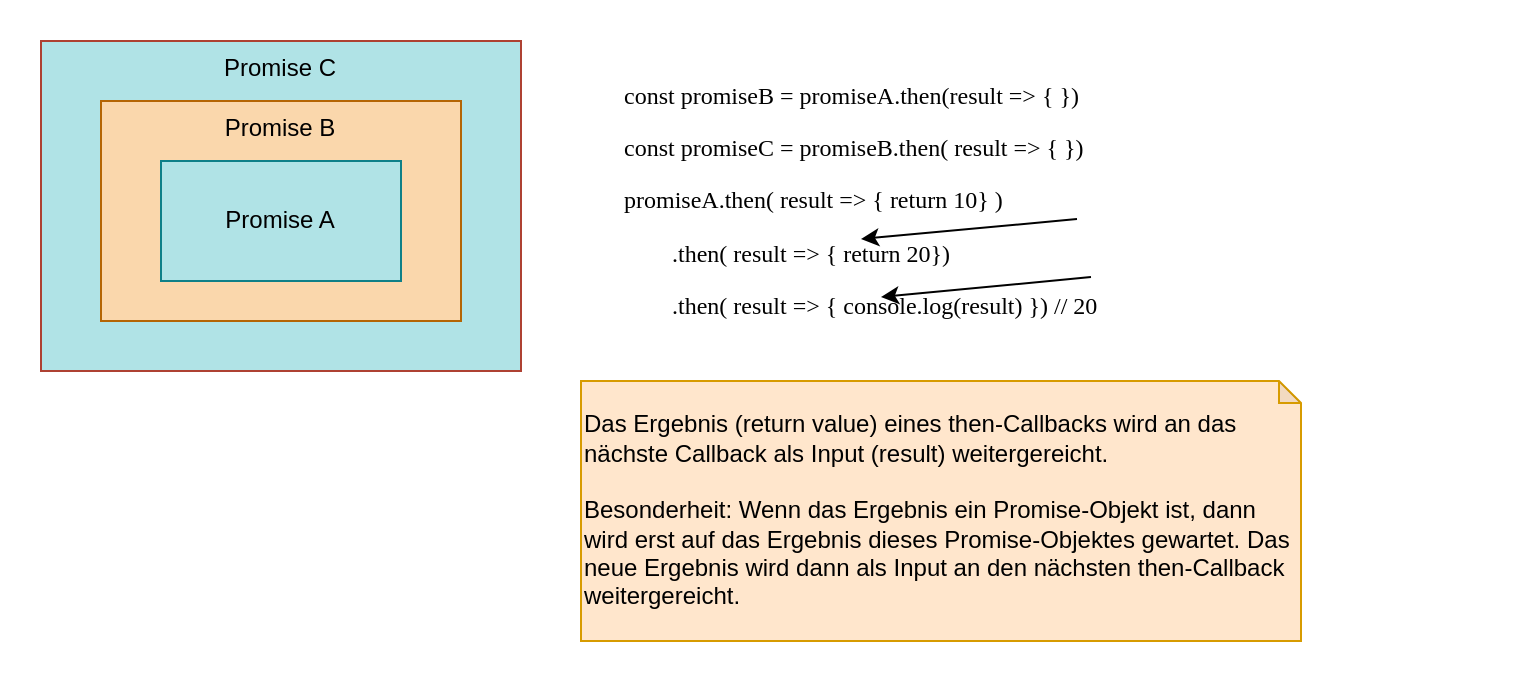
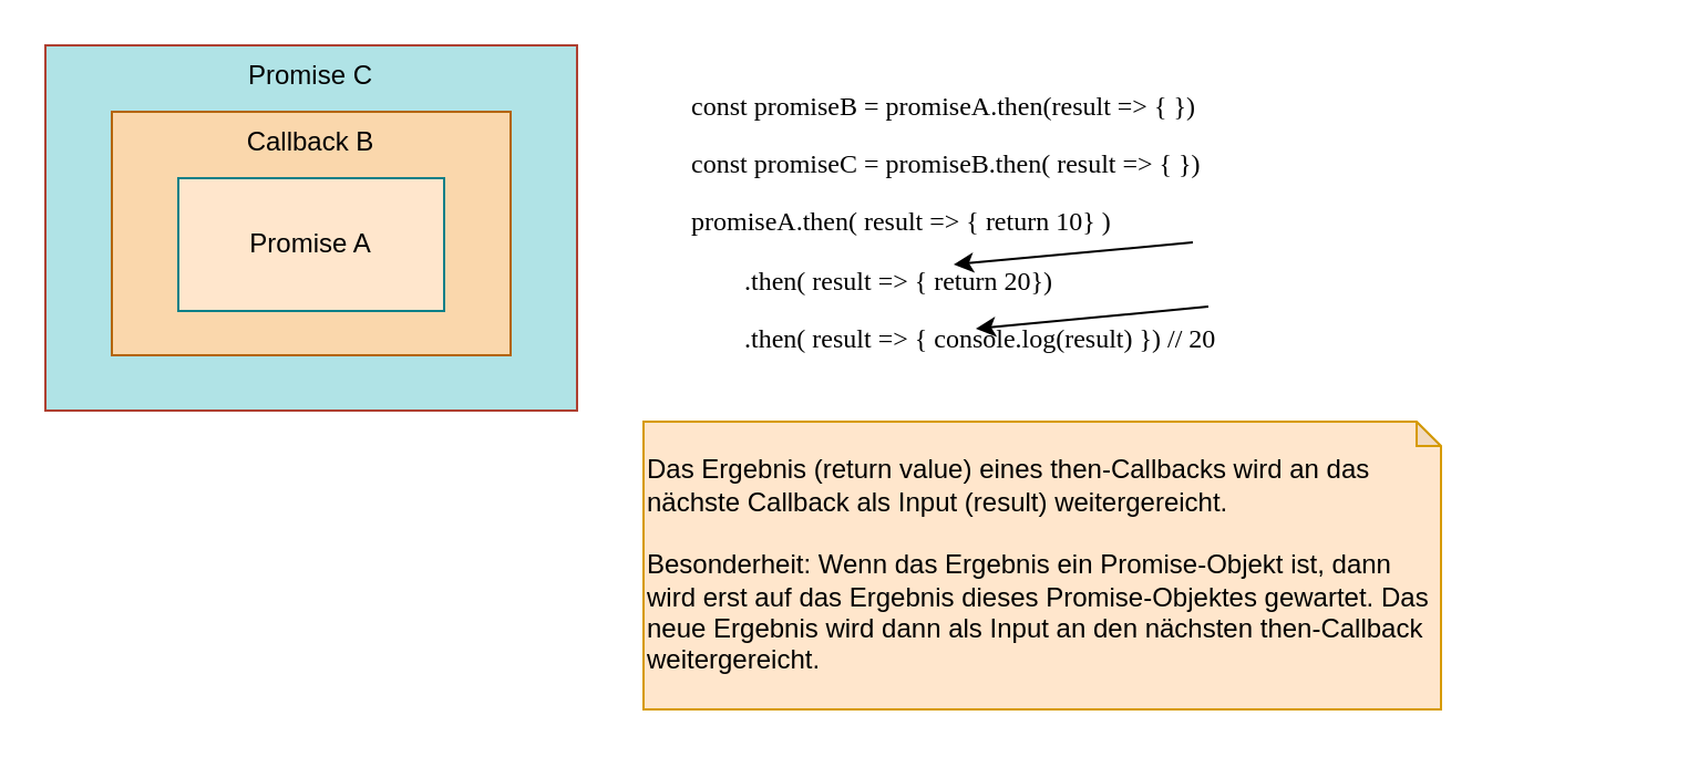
  <mxCell id="0" />
  <mxCell id="1" parent="0" />
  <mxCell id="2" value="Promise C" style="rounded=0;whiteSpace=wrap;html=1;verticalAlign=top;fillColor=#b0e3e6;strokeColor=#ae4132;" vertex="1" parent="1"><mxGeometry x="20" y="20" width="240" height="165" as="geometry" /></mxCell>
- <mxCell id="3" value="Promise B" style="rounded=0;whiteSpace=wrap;html=1;verticalAlign=top;fillColor=#fad7ac;strokeColor=#b46504;" vertex="1" parent="1"><mxGeometry x="50" y="50" width="180" height="110" as="geometry" /></mxCell>
- <mxCell id="4" value="Promise A" style="rounded=0;whiteSpace=wrap;html=1;fillColor=#b0e3e6;strokeColor=#0e8088;" vertex="1" parent="1"><mxGeometry x="80" y="80" width="120" height="60" as="geometry" /></mxCell>
+ <mxCell id="3" value="Callback B" style="rounded=0;whiteSpace=wrap;html=1;verticalAlign=top;fillColor=#fad7ac;strokeColor=#b46504;" vertex="1" parent="1"><mxGeometry x="50" y="50" width="180" height="110" as="geometry" /></mxCell>
+ <mxCell id="4" value="Promise A" style="rounded=0;whiteSpace=wrap;html=1;fillColor=#ffe6cc;strokeColor=#0e8088;" vertex="1" parent="1"><mxGeometry x="80" y="80" width="120" height="60" as="geometry" /></mxCell>
  <mxCell id="5" value="&lt;pre style=&quot;&quot;&gt;&lt;font face=&quot;consolas&quot;&gt;&lt;span style=&quot;background-color: initial;&quot;&gt;const promiseB = promiseA.then(result =&amp;gt; { &lt;/span&gt;&lt;span style=&quot;background-color: initial;&quot;&gt;})&lt;/span&gt;&lt;/font&gt;&lt;/pre&gt;&lt;pre style=&quot;&quot;&gt;&lt;font face=&quot;consolas&quot;&gt;const promiseC = promiseB.then( result =&amp;gt; { })&lt;/font&gt;&lt;/pre&gt;&lt;pre style=&quot;&quot;&gt;&lt;font face=&quot;consolas&quot;&gt;promiseA.then( result =&amp;gt; { return 10} )&lt;/font&gt;&lt;/pre&gt;&lt;pre style=&quot;&quot;&gt;&lt;font face=&quot;consolas&quot;&gt;&lt;span style=&quot;white-space: pre;&quot;&gt;&#09;&lt;/span&gt;.then( result =&amp;gt; { return 20})&lt;/font&gt;&lt;/pre&gt;&lt;pre style=&quot;&quot;&gt;&lt;font face=&quot;consolas&quot;&gt;&lt;span style=&quot;white-space: pre;&quot;&gt;&#09;&lt;/span&gt;.then( result =&amp;gt; { console.log(result) }) // 20&lt;/font&gt;&lt;/pre&gt;" style="text;html=1;align=left;verticalAlign=middle;whiteSpace=wrap;rounded=0;" vertex="1" parent="1"><mxGeometry x="310" y="20" width="430" height="160" as="geometry" /></mxCell>
  <mxCell id="6" value="" style="endArrow=classic;html=1;rounded=0;" edge="1" parent="1"><mxGeometry width="50" height="50" relative="1" as="geometry"><mxPoint x="538" y="109" as="sourcePoint" /><mxPoint x="430" y="119" as="targetPoint" /></mxGeometry></mxCell>
  <mxCell id="7" value="" style="endArrow=classic;html=1;rounded=0;" edge="1" parent="1"><mxGeometry width="50" height="50" relative="1" as="geometry"><mxPoint x="545" y="138" as="sourcePoint" /><mxPoint x="440" y="148" as="targetPoint" /></mxGeometry></mxCell>
  <mxCell id="8" value="Das Ergebnis (return value) eines then-Callbacks wird an das nächste Callback als Input (result) weitergereicht.&lt;div&gt;&lt;br&gt;&lt;/div&gt;&lt;div&gt;Besonderheit: Wenn das Ergebnis ein Promise-Objekt ist, dann wird erst auf das Ergebnis dieses Promise-Objektes gewartet. Das neue Ergebnis wird dann als Input an den nächsten then-Callback weitergereicht.&lt;/div&gt;" style="shape=note;whiteSpace=wrap;html=1;backgroundOutline=1;darkOpacity=0.05;size=11;fillColor=#ffe6cc;strokeColor=#d79b00;align=left;" vertex="1" parent="1"><mxGeometry x="290" y="190" width="360" height="130" as="geometry" /></mxCell>
